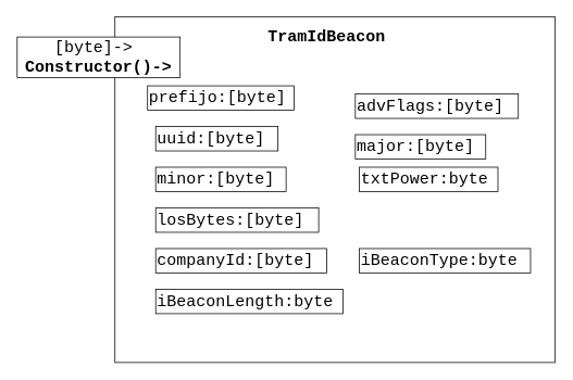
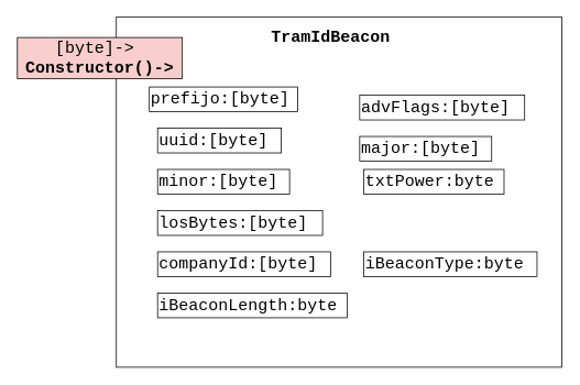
  <mxCell id="0" />
  <mxCell id="1" parent="0" />
  <mxCell id="2" value="" style="rounded=0;whiteSpace=wrap;html=1;" vertex="1" parent="1"><mxGeometry x="140" y="20" width="540" height="425" as="geometry" /></mxCell>
  <mxCell id="3" value="TramIdBeacon" style="text;html=1;strokeColor=none;fillColor=none;align=center;verticalAlign=middle;whiteSpace=wrap;rounded=0;fontStyle=1;fontFamily=Courier New;fontSize=20;" vertex="1" parent="1"><mxGeometry x="320" y="35" width="160" height="20" as="geometry" /></mxCell>
- <mxCell id="4" value="[byte]-&amp;gt;&amp;nbsp;&lt;br&gt;&lt;b&gt;Constructor()-&amp;gt;&lt;/b&gt;" style="rounded=0;whiteSpace=wrap;html=1;fontFamily=Courier New;fontSize=20;align=center;fontStyle=0;autosize=1;" vertex="1" parent="1"><mxGeometry x="20" y="45" width="200" height="50" as="geometry" /></mxCell>
+ <mxCell id="4" value="[byte]-&amp;gt;&amp;nbsp;&lt;br&gt;&lt;b&gt;Constructor()-&amp;gt;&lt;/b&gt;" style="rounded=0;whiteSpace=wrap;html=1;fontFamily=Courier New;fontSize=20;align=center;fontStyle=0;autosize=1;fillColor=#f8cecc;" vertex="1" parent="1"><mxGeometry x="20" y="45" width="200" height="50" as="geometry" /></mxCell>
  <mxCell id="5" value="prefijo:[byte]" style="rounded=0;whiteSpace=wrap;html=1;fontFamily=Courier New;fontSize=20;align=left;fontStyle=0;autosize=1;" vertex="1" parent="1"><mxGeometry x="180" y="105" width="180" height="30" as="geometry" /></mxCell>
  <mxCell id="6" value="uuid:[byte]" style="rounded=0;whiteSpace=wrap;html=1;fontFamily=Courier New;fontSize=20;align=left;fontStyle=0;autosize=1;" vertex="1" parent="1"><mxGeometry x="190" y="155" width="150" height="30" as="geometry" /></mxCell>
  <mxCell id="7" value="losBytes:[byte]" style="rounded=0;whiteSpace=wrap;html=1;fontFamily=Courier New;fontSize=20;align=left;fontStyle=0;autosize=1;" vertex="1" parent="1"><mxGeometry x="190" y="255" width="200" height="30" as="geometry" /></mxCell>
  <mxCell id="8" value="major:[byte]" style="rounded=0;whiteSpace=wrap;html=1;fontFamily=Courier New;fontSize=20;align=left;fontStyle=0;autosize=1;" vertex="1" parent="1"><mxGeometry x="435" y="165" width="160" height="30" as="geometry" /></mxCell>
  <mxCell id="9" value="minor:[byte]" style="rounded=0;whiteSpace=wrap;html=1;fontFamily=Courier New;fontSize=20;align=left;fontStyle=0;autosize=1;" vertex="1" parent="1"><mxGeometry x="190" y="205" width="160" height="30" as="geometry" /></mxCell>
  <mxCell id="10" value="txtPower:byte" style="rounded=0;whiteSpace=wrap;html=1;fontFamily=Courier New;fontSize=20;align=left;fontStyle=0;autosize=1;" vertex="1" parent="1"><mxGeometry x="440" y="205" width="170" height="30" as="geometry" /></mxCell>
  <mxCell id="11" value="advFlags:[byte]" style="rounded=0;whiteSpace=wrap;html=1;fontFamily=Courier New;fontSize=20;align=left;fontStyle=0;autosize=1;" vertex="1" parent="1"><mxGeometry x="435" y="115" width="200" height="30" as="geometry" /></mxCell>
  <mxCell id="12" value="companyId:[byte]" style="rounded=0;whiteSpace=wrap;html=1;fontFamily=Courier New;fontSize=20;align=left;fontStyle=0;autosize=1;" vertex="1" parent="1"><mxGeometry x="190" y="305" width="210" height="30" as="geometry" /></mxCell>
  <mxCell id="13" value="iBeaconType:byte" style="rounded=0;whiteSpace=wrap;html=1;fontFamily=Courier New;fontSize=20;align=left;fontStyle=0;autosize=1;" vertex="1" parent="1"><mxGeometry x="440" y="305" width="210" height="30" as="geometry" /></mxCell>
  <mxCell id="14" value="iBeaconLength:byte" style="rounded=0;whiteSpace=wrap;html=1;fontFamily=Courier New;fontSize=20;align=left;fontStyle=0;autosize=1;" vertex="1" parent="1"><mxGeometry x="190" y="355" width="230" height="30" as="geometry" /></mxCell>
